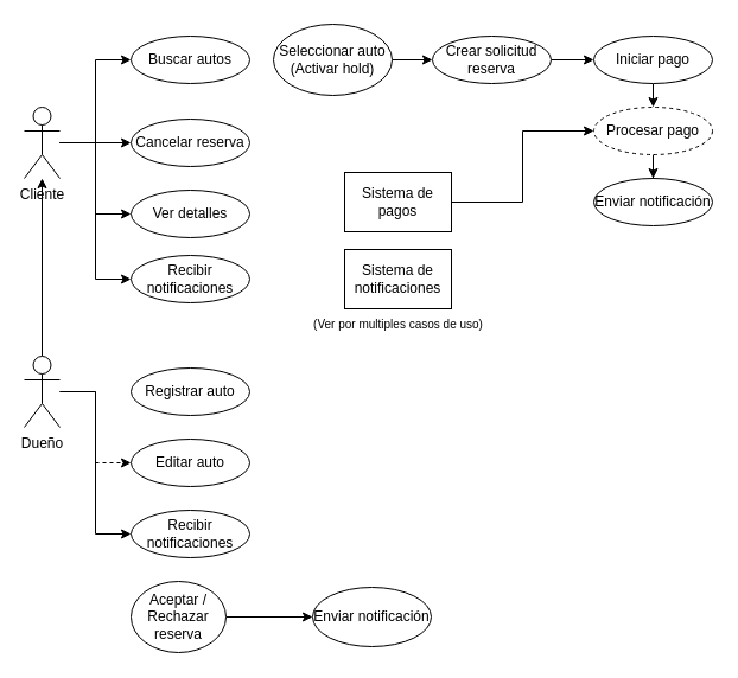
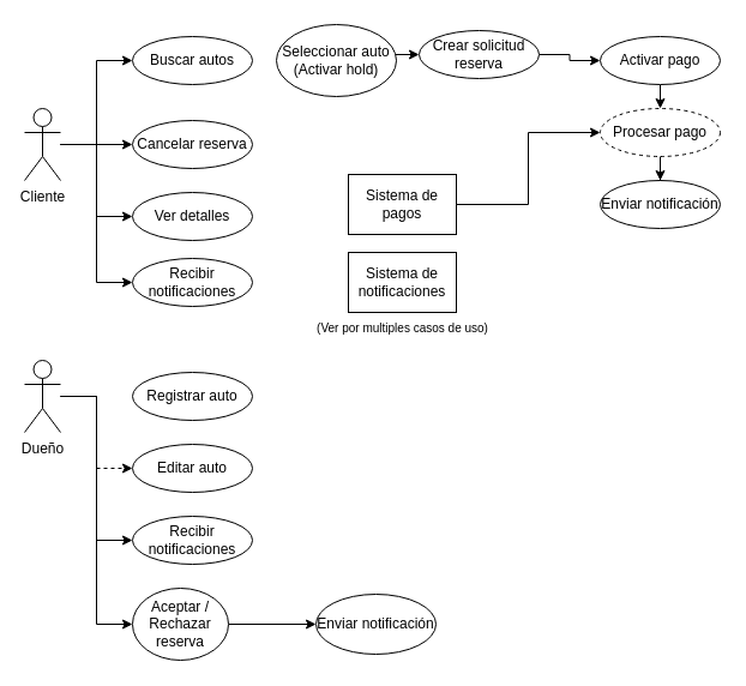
  <mxCell id="0" />
  <mxCell id="1" parent="0" />
  <mxCell id="2" style="edgeStyle=orthogonalEdgeStyle;rounded=0;orthogonalLoop=1;jettySize=auto;html=1;entryX=0;entryY=0.5;entryDx=0;entryDy=0;" edge="1" parent="1" source="6" target="11"><mxGeometry relative="1" as="geometry" /></mxCell>
  <mxCell id="3" style="edgeStyle=orthogonalEdgeStyle;rounded=0;orthogonalLoop=1;jettySize=auto;html=1;entryX=0;entryY=0.5;entryDx=0;entryDy=0;" edge="1" parent="1" source="6" target="15"><mxGeometry relative="1" as="geometry" /></mxCell>
  <mxCell id="4" style="edgeStyle=orthogonalEdgeStyle;rounded=0;orthogonalLoop=1;jettySize=auto;html=1;entryX=0;entryY=0.5;entryDx=0;entryDy=0;" edge="1" parent="1" source="6" target="16"><mxGeometry relative="1" as="geometry" /></mxCell>
  <mxCell id="5" style="edgeStyle=orthogonalEdgeStyle;rounded=0;orthogonalLoop=1;jettySize=auto;html=1;entryX=0;entryY=0.5;entryDx=0;entryDy=0;" edge="1" parent="1" source="6" target="33"><mxGeometry relative="1" as="geometry" /></mxCell>
  <mxCell id="6" value="Cliente" style="shape=umlActor;verticalLabelPosition=bottom;verticalAlign=top;html=1;" vertex="1" parent="1"><mxGeometry x="20" y="90" width="30" height="60" as="geometry" /></mxCell>
  <mxCell id="7" style="edgeStyle=orthogonalEdgeStyle;rounded=0;orthogonalLoop=1;jettySize=auto;html=1;entryX=0;entryY=0.5;entryDx=0;entryDy=0;dashed=1;" edge="1" parent="1" source="10" target="18"><mxGeometry relative="1" as="geometry" /></mxCell>
  <mxCell id="8" style="edgeStyle=orthogonalEdgeStyle;rounded=0;orthogonalLoop=1;jettySize=auto;html=1;entryX=0;entryY=0.5;entryDx=0;entryDy=0;" edge="1" parent="1" source="10" target="30"><mxGeometry relative="1" as="geometry" /></mxCell>
- <mxCell id="9" style="edgeStyle=orthogonalEdgeStyle;rounded=0;orthogonalLoop=1;jettySize=auto;html=1;" edge="1" parent="1" source="10" target="6"><mxGeometry relative="1" as="geometry" /></mxCell>
+ <mxCell id="9" style="edgeStyle=orthogonalEdgeStyle;rounded=0;orthogonalLoop=1;jettySize=auto;html=1;entryX=0;entryY=0.5;entryDx=0;entryDy=0;" edge="1" parent="1" source="10" target="32"><mxGeometry relative="1" as="geometry" /></mxCell>
  <mxCell id="10" value="Dueño" style="shape=umlActor;verticalLabelPosition=bottom;verticalAlign=top;html=1;" vertex="1" parent="1"><mxGeometry x="20" y="300" width="30" height="60" as="geometry" /></mxCell>
  <mxCell id="11" value="Buscar autos" style="ellipse;whiteSpace=wrap;html=1;align=center;" vertex="1" parent="1"><mxGeometry x="110" y="30" width="100" height="40" as="geometry" /></mxCell>
  <mxCell id="12" style="edgeStyle=orthogonalEdgeStyle;rounded=0;orthogonalLoop=1;jettySize=auto;html=1;entryX=1;entryY=0.5;entryDx=0;entryDy=0;endArrow=none;endFill=0;startArrow=classic;startFill=1;" edge="1" parent="1" source="14" target="23"><mxGeometry relative="1" as="geometry" /></mxCell>
  <mxCell id="13" style="edgeStyle=orthogonalEdgeStyle;rounded=0;orthogonalLoop=1;jettySize=auto;html=1;entryX=0;entryY=0.5;entryDx=0;entryDy=0;endArrow=classic;endFill=1;" edge="1" parent="1" source="14" target="22"><mxGeometry relative="1" as="geometry" /></mxCell>
- <mxCell id="14" value="Crear solicitud reserva" style="ellipse;whiteSpace=wrap;html=1;align=center;" vertex="1" parent="1"><mxGeometry x="364" y="30" width="100" height="40" as="geometry" /></mxCell>
+ <mxCell id="14" value="Crear solicitud reserva" style="ellipse;whiteSpace=wrap;html=1;align=center;" vertex="1" parent="1"><mxGeometry x="349" y="25" width="100" height="40" as="geometry" /></mxCell>
  <mxCell id="15" value="Cancelar reserva" style="ellipse;whiteSpace=wrap;html=1;align=center;" vertex="1" parent="1"><mxGeometry x="110" y="100" width="100" height="40" as="geometry" /></mxCell>
  <mxCell id="16" value="Ver detalles" style="ellipse;whiteSpace=wrap;html=1;align=center;" vertex="1" parent="1"><mxGeometry x="110" y="160" width="100" height="40" as="geometry" /></mxCell>
  <mxCell id="17" value="Registrar auto" style="ellipse;whiteSpace=wrap;html=1;align=center;" vertex="1" parent="1"><mxGeometry x="110" y="310" width="100" height="40" as="geometry" /></mxCell>
  <mxCell id="18" value="Editar auto" style="ellipse;whiteSpace=wrap;html=1;align=center;" vertex="1" parent="1"><mxGeometry x="110" y="370" width="100" height="40" as="geometry" /></mxCell>
  <mxCell id="19" value="Enviar notificación" style="ellipse;whiteSpace=wrap;html=1;align=center;" vertex="1" parent="1"><mxGeometry x="500" y="150" width="100" height="40" as="geometry" /></mxCell>
  <mxCell id="20" value="Enviar notificación" style="ellipse;whiteSpace=wrap;html=1;align=center;" vertex="1" parent="1"><mxGeometry x="263" y="495" width="100" height="50" as="geometry" /></mxCell>
  <mxCell id="21" style="edgeStyle=orthogonalEdgeStyle;rounded=0;orthogonalLoop=1;jettySize=auto;html=1;exitX=0.5;exitY=1;exitDx=0;exitDy=0;entryX=0.5;entryY=0;entryDx=0;entryDy=0;" edge="1" parent="1" source="22" target="25"><mxGeometry relative="1" as="geometry" /></mxCell>
- <mxCell id="22" value="Iniciar pago" style="ellipse;whiteSpace=wrap;html=1;align=center;" vertex="1" parent="1"><mxGeometry x="500" y="30" width="100" height="40" as="geometry" /></mxCell>
+ <mxCell id="22" value="Activar pago" style="ellipse;whiteSpace=wrap;html=1;align=center;" vertex="1" parent="1"><mxGeometry x="500" y="30" width="100" height="40" as="geometry" /></mxCell>
  <mxCell id="23" value="Seleccionar auto (Activar hold)" style="ellipse;whiteSpace=wrap;html=1;align=center;" vertex="1" parent="1"><mxGeometry x="230" y="20" width="100" height="60" as="geometry" /></mxCell>
  <mxCell id="24" style="edgeStyle=orthogonalEdgeStyle;rounded=0;orthogonalLoop=1;jettySize=auto;html=1;" edge="1" parent="1" source="25" target="19"><mxGeometry relative="1" as="geometry" /></mxCell>
  <mxCell id="25" value="Procesar pago" style="ellipse;whiteSpace=wrap;html=1;align=center;dashed=1;" vertex="1" parent="1"><mxGeometry x="500" y="90" width="100" height="40" as="geometry" /></mxCell>
  <mxCell id="26" style="edgeStyle=orthogonalEdgeStyle;rounded=0;orthogonalLoop=1;jettySize=auto;html=1;entryX=0;entryY=0.5;entryDx=0;entryDy=0;" edge="1" parent="1" source="27" target="25"><mxGeometry relative="1" as="geometry" /></mxCell>
  <mxCell id="27" value="Sistema de pagos" style="html=1;whiteSpace=wrap;" vertex="1" parent="1"><mxGeometry x="290" y="145" width="90" height="50" as="geometry" /></mxCell>
  <mxCell id="28" value="Sistema de notificaciones" style="html=1;whiteSpace=wrap;" vertex="1" parent="1"><mxGeometry x="290" y="210" width="90" height="50" as="geometry" /></mxCell>
  <mxCell id="29" value="(Ver por multiples casos de uso)" style="text;align=center;fontStyle=0;verticalAlign=middle;spacingLeft=3;spacingRight=3;strokeColor=none;rotatable=0;points=[[0,0.5],[1,0.5]];portConstraint=eastwest;html=1;fontSize=10;" vertex="1" parent="1"><mxGeometry x="295" y="260" width="80" height="26" as="geometry" /></mxCell>
  <mxCell id="30" value="Recibir notificaciones" style="ellipse;whiteSpace=wrap;html=1;align=center;" vertex="1" parent="1"><mxGeometry x="110" y="430" width="100" height="40" as="geometry" /></mxCell>
  <mxCell id="31" style="edgeStyle=orthogonalEdgeStyle;rounded=0;orthogonalLoop=1;jettySize=auto;html=1;entryX=0;entryY=0.5;entryDx=0;entryDy=0;" edge="1" parent="1" source="32" target="20"><mxGeometry relative="1" as="geometry" /></mxCell>
  <mxCell id="32" value="Aceptar / Rechazar reserva" style="ellipse;whiteSpace=wrap;html=1;align=center;" vertex="1" parent="1"><mxGeometry x="110" y="490" width="80" height="60" as="geometry" /></mxCell>
  <mxCell id="33" value="Recibir notificaciones" style="ellipse;whiteSpace=wrap;html=1;align=center;" vertex="1" parent="1"><mxGeometry x="110" y="215" width="100" height="40" as="geometry" /></mxCell>
